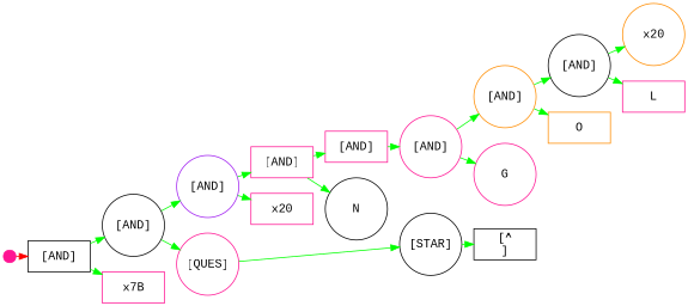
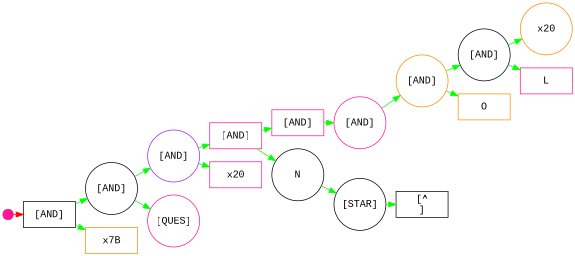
  digraph {
    fontname="Liberation Mono"
    rankdir=LR
    ranksep=.2
    node [color=deeppink fixedsize=true fontname="Liberation Mono" fontsize=14 shape=circle]
    edge [color=green fontname="Liberation Mono" fontsize=14]
    -1 [shape=point width=0.2]
    n2 [color=black label="[AND]" shape=box width=1]
    n3 [color=black label="[AND]" width=1]
-   n4 [label="\x7B" shape=box width=1]
+   n4 [color=darkorange label="\x7B" shape=box width=1]
    n5 [color=purple label="[AND]" width=1]
    n6 [label="[QUES]" width=1]
    n7 [label="[AND]" shape=box width=1]
    n8 [label="\x20" shape=box width=1]
    n9 [color=black label="[STAR]" width=1]
    n10 [label="[AND]" shape=box width=1]
    n11 [color=black label=N width=1]
    n12 [label="[AND]" width=1]
    n13 [color=darkorange label="[AND]" width=1]
-   n14 [label=G width=1]
    n15 [color=black label="[AND]" width=1]
    n16 [color=darkorange label=O shape=box width=1]
    n17 [color=darkorange label="\x20" width=1]
    n18 [label=L shape=box width=1]
    n19 [color=black label="[^\n]" shape=box width=1]
    -1 -> n2 [color=red]
    n2 -> n3
    n2 -> n4
    n3 -> n5
    n3 -> n6
    n5 -> n7
    n5 -> n8
-   n6 -> n9
+   n11 -> n9
    n7 -> n10
    n7 -> n11
    n9 -> n19
    n10 -> n12
    n12 -> n13
-   n12 -> n14
    n13 -> n15
    n13 -> n16
    n15 -> n17
    n15 -> n18
  }
